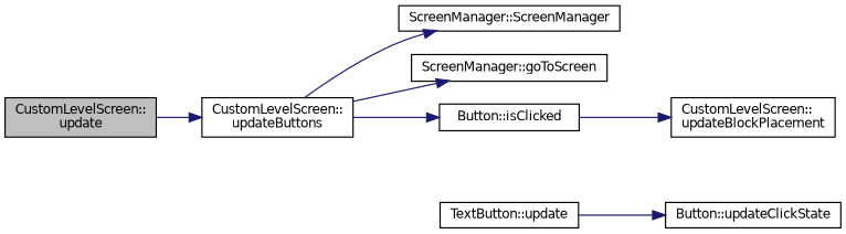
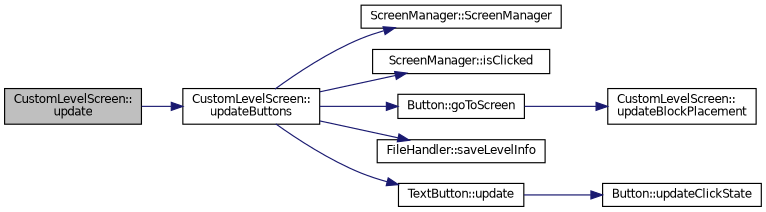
  digraph {
    rankdir=LR
    node [color=black fillcolor=white fontname=Helvetica fontsize=10 shape=record style=filled]
    edge [color=midnightblue fontname=Helvetica fontsize=10 labelfontname=Helvetica labelfontsize=10 style=solid]
    n1 [fillcolor=grey75 fontcolor=black height=0.2 label="CustomLevelScreen::\lupdate" width=0.4]
    n2 [height=0.2 label="CustomLevelScreen::\lupdateButtons" width=0.4]
    n3 [height=0.2 label="CustomLevelScreen::\lupdateBlockPlacement" width=0.4]
    n4 [height=0.2 label="ScreenManager::ScreenManager" width=0.4]
-   n5 [height=0.2 label="ScreenManager::goToScreen" width=0.4]
-   n6 [height=0.2 label="Button::isClicked" width=0.4]
+   n5 [height=0.2 label="ScreenManager::isClicked" width=0.4]
+   n6 [height=0.2 label="Button::goToScreen" width=0.4]
+   n7 [height=0.2 label="FileHandler::saveLevelInfo" width=0.4]
    n8 [height=0.2 label="TextButton::update" width=0.4]
    n9 [height=0.2 label="Button::updateClickState" width=0.4]
    n1 -> n2
    n2 -> n4
    n2 -> n5
    n2 -> n6
+   n2 -> n7
+   n2 -> n8
    n6 -> n3
    n8 -> n9
  }
